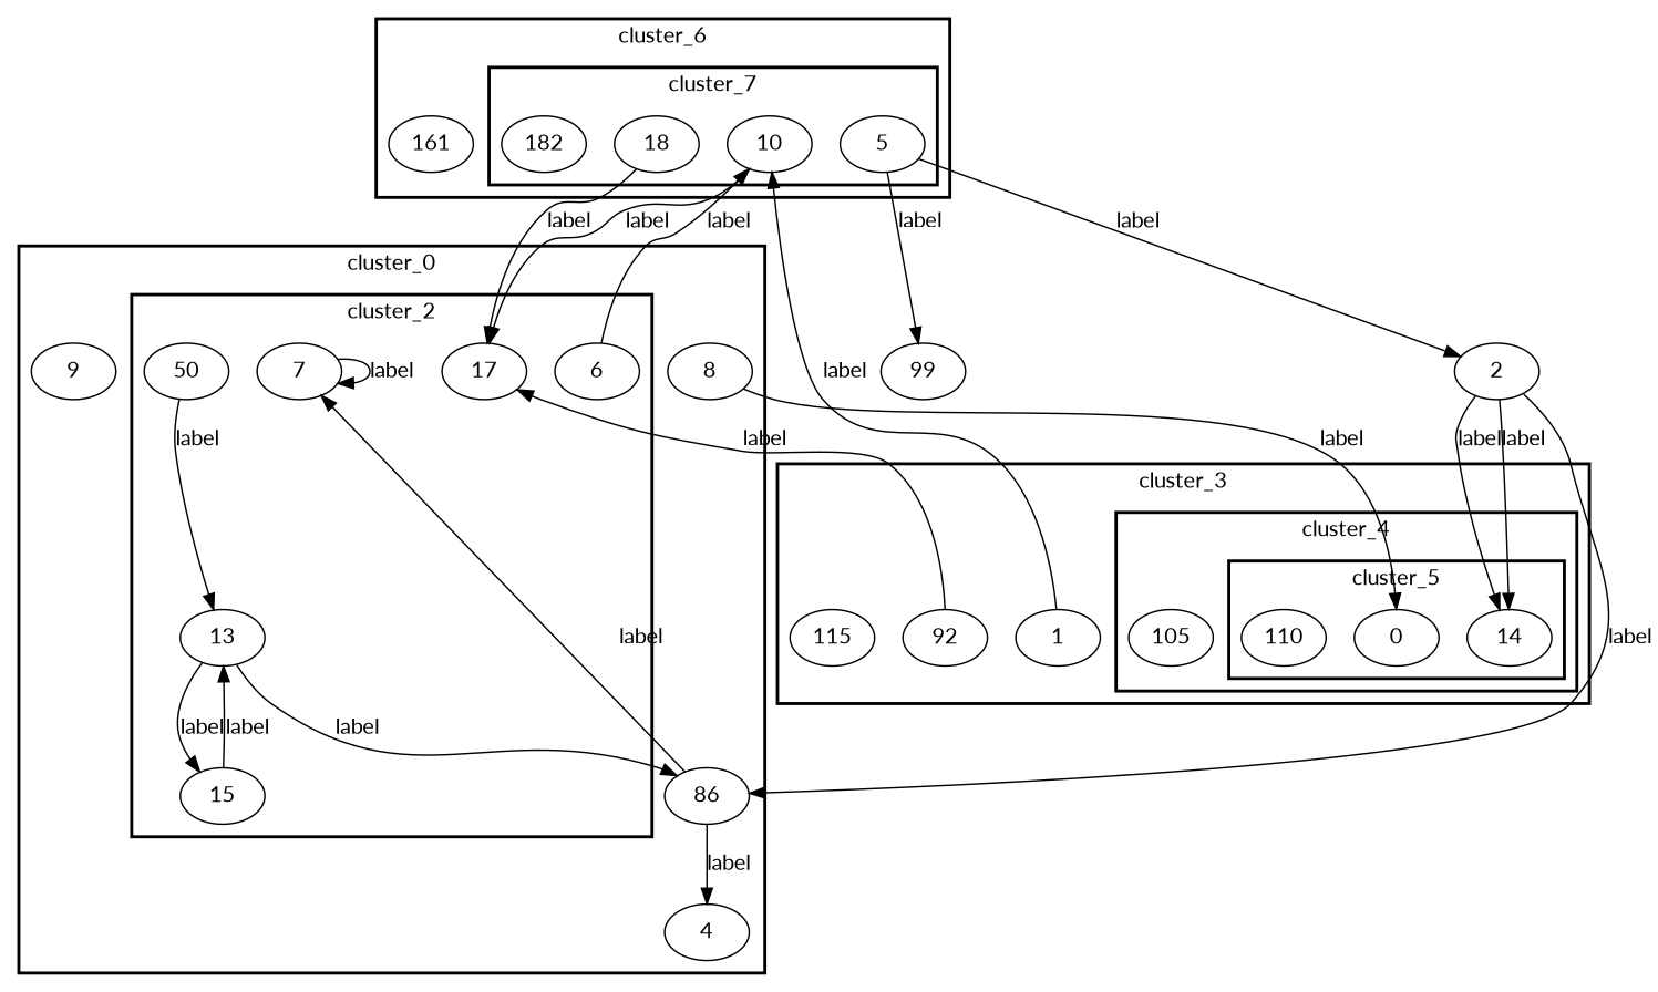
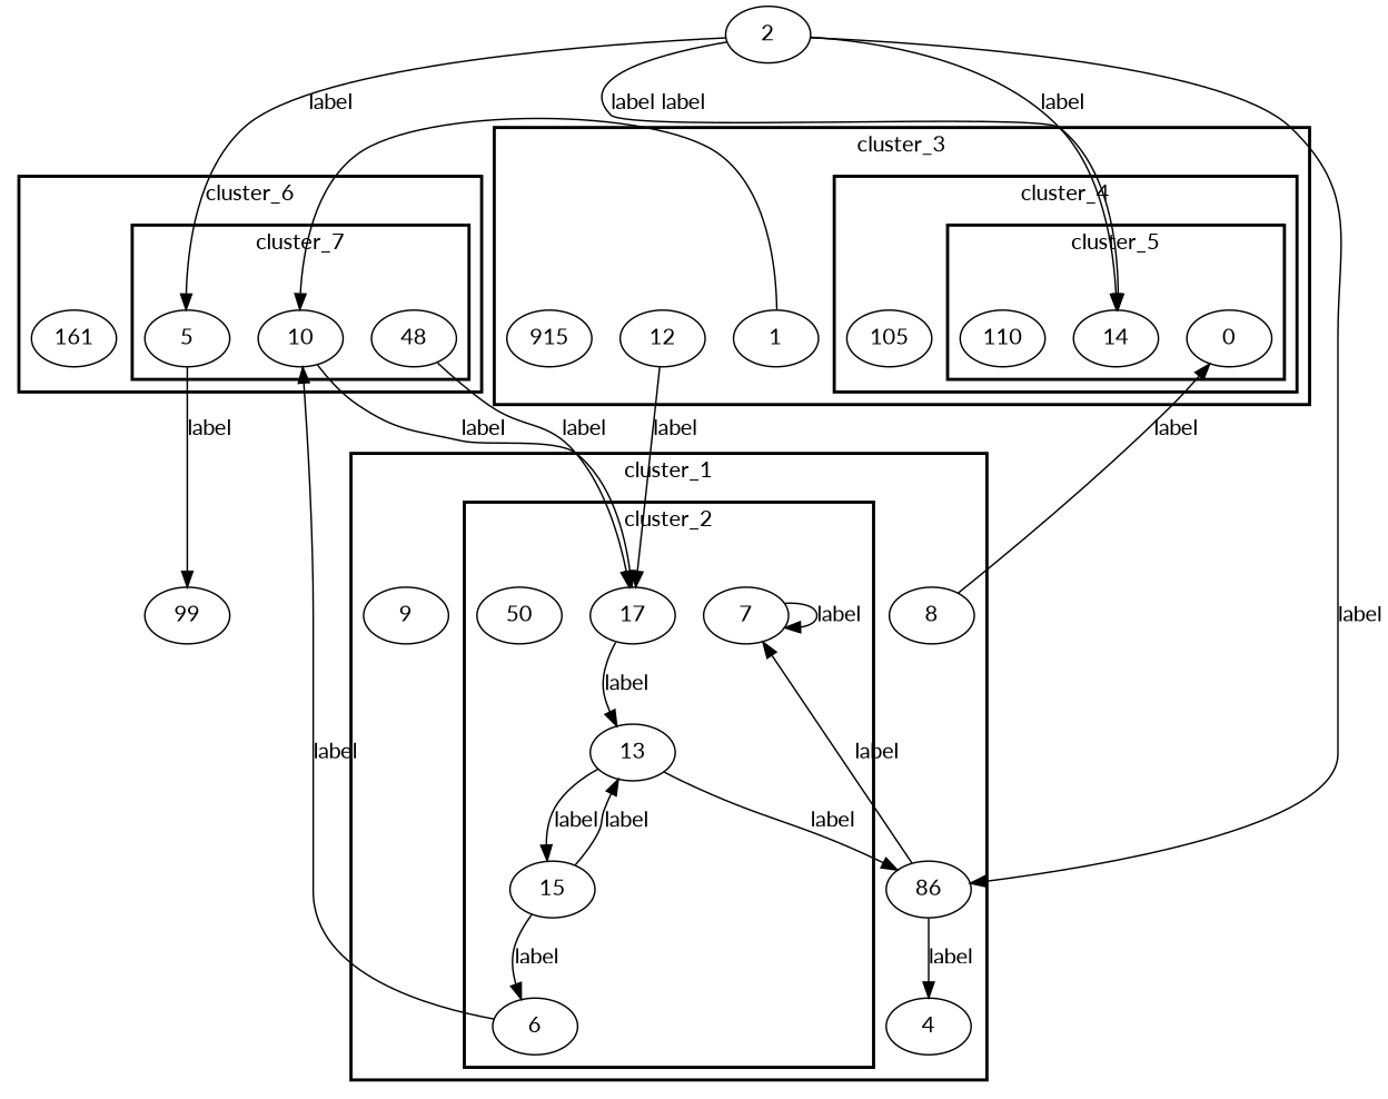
  digraph {
    fontname=Lato
    splines=spline
    node [fontname=Lato]
    edge [fontname=Lato]
    13
    6
    17
    7
    15
    50
    8
    4
    n9 [label=86]
    9
    0
    14
    110
    105
    1
-   12 [label=92]
-   115
+   12
+   115 [label=915]
    10
-   18
+   18 [label=48]
    5
-   182
    161
    n23 [label=99]
    2
    subgraph cluster_1 {
-     label=cluster_0
+     label=cluster_1
      style=bold
      8
      4
      n9
      9
      subgraph cluster_2 {
        label=cluster_2
        style=bold
        13
        6
        17
        7
        15
        50
      }
    }
    subgraph cluster_3 {
      label=cluster_3
      style=bold
      1
      12
      115
      subgraph cluster_4 {
        label=cluster_4
        style=bold
        105
        subgraph cluster_5 {
          label=cluster_5
          style=bold
          0
          14
          110
        }
      }
    }
    subgraph cluster_6 {
      label=cluster_6
      style=bold
      161
      subgraph cluster_7 {
        label=cluster_7
        style=bold
        10
        18
        5
-       182
      }
    }
    13 -> 15 [label=label]
    13 -> n9 [label=label]
    6 -> 10 [label=label]
-   50 -> 13 [label=label]
+   17 -> 13 [label=label]
    7 -> 7 [label=label]
    15 -> 13 [label=label]
+   15 -> 6 [label=label]
    8 -> 0 [label=label]
    n9 -> 7 [label=label]
    n9 -> 4 [label=label]
    1 -> 10 [label=label]
    12 -> 17 [label=label]
    10 -> 17 [label=label]
    18 -> 17 [label=label]
    5 -> n23 [label=label]
    2 -> n9 [label=label]
    2 -> 14 [label=label]
    2 -> 14 [label=label]
-   5 -> 2 [label=label]
+   2 -> 5 [label=label]
  }
